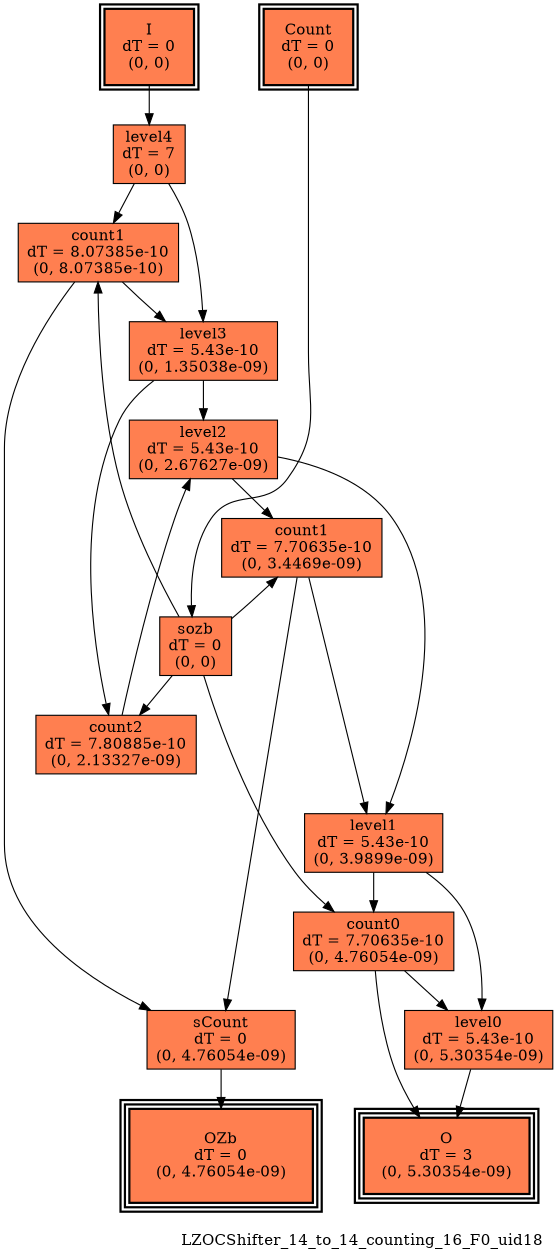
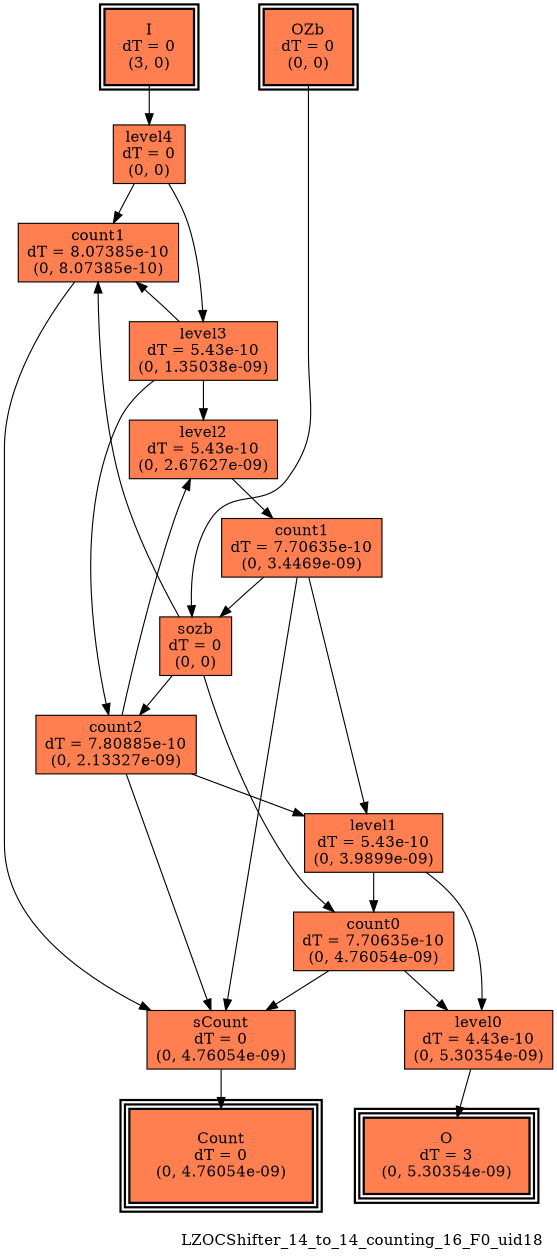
  digraph {
    label=LZOCShifter_14_to_14_counting_16_F0_uid18
    labeljust=right
    labelloc=bottom
    nodesep=0.25
    ranksep=0.5
    node [color=black fillcolor=coral peripheries=1 shape=box style=filled]
    edge [arrowhead=normal arrowsize=1.0 arrowtail=normal color=black dir=forward]
-   n1 [label="I\ndT = 0\n(0, 0)" peripheries=2 style="bold, filled"]
-   n2 [label="Count\ndT = 0\n(0, 0)" peripheries=2 style="bold, filled"]
-   n3 [label="OZb\ndT = 0\n(0, 4.76054e-09)" peripheries=3 style="bold, filled"]
+   n1 [label="I\ndT = 0\n(3, 0)" peripheries=2 style="bold, filled"]
+   n2 [label="OZb\ndT = 0\n(0, 0)" peripheries=2 style="bold, filled"]
+   n3 [label="Count\ndT = 0\n(0, 4.76054e-09)" peripheries=3 style="bold, filled"]
    n4 [label="O\ndT = 3\n(0, 5.30354e-09)" peripheries=3 style="bold, filled"]
-   n5 [label="level4\ndT = 7\n(0, 0)"]
+   n5 [label="level4\ndT = 0\n(0, 0)"]
    n6 [label="sozb\ndT = 0\n(0, 0)"]
    n7 [label="count1\ndT = 8.07385e-10\n(0, 8.07385e-10)"]
    n8 [label="level3\ndT = 5.43e-10\n(0, 1.35038e-09)"]
    n9 [label="count2\ndT = 7.80885e-10\n(0, 2.13327e-09)"]
    n10 [label="count1\ndT = 7.70635e-10\n(0, 3.4469e-09)"]
    n11 [label="count0\ndT = 7.70635e-10\n(0, 4.76054e-09)"]
    n12 [label="sCount\ndT = 0\n(0, 4.76054e-09)"]
    n13 [label="level2\ndT = 5.43e-10\n(0, 2.67627e-09)"]
    n14 [label="level1\ndT = 5.43e-10\n(0, 3.9899e-09)"]
-   n15 [label="level0\ndT = 5.43e-10\n(0, 5.30354e-09)"]
+   n15 [label="level0\ndT = 4.43e-10\n(0, 5.30354e-09)"]
    subgraph sub_1 {
      rank=same
      n1
      n2
    }
    subgraph sub_2 {
      rank=same
      n3
      n4
    }
    n1 -> n5
    n2 -> n6
    n5 -> n7
    n5 -> n8
    n6 -> n7
    n6 -> n9
-   n6 -> n10
+   n10 -> n6
    n6 -> n11
-   n7 -> n8
+   n8 -> n7
    n7 -> n12
    n8 -> n9
    n8 -> n13
+   n9 -> n12
    n9 -> n13
    n10 -> n12
    n10 -> n14
-   n11 -> n4
+   n11 -> n12
    n11 -> n15
    n12 -> n3
    n13 -> n10
-   n13 -> n14
+   n9 -> n14
    n14 -> n11
    n14 -> n15
    n15 -> n4
  }
